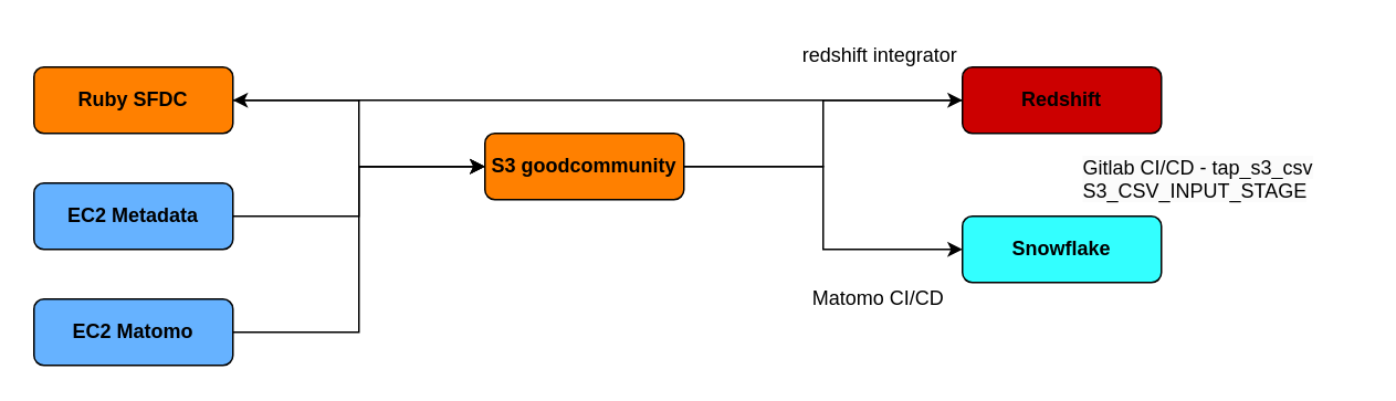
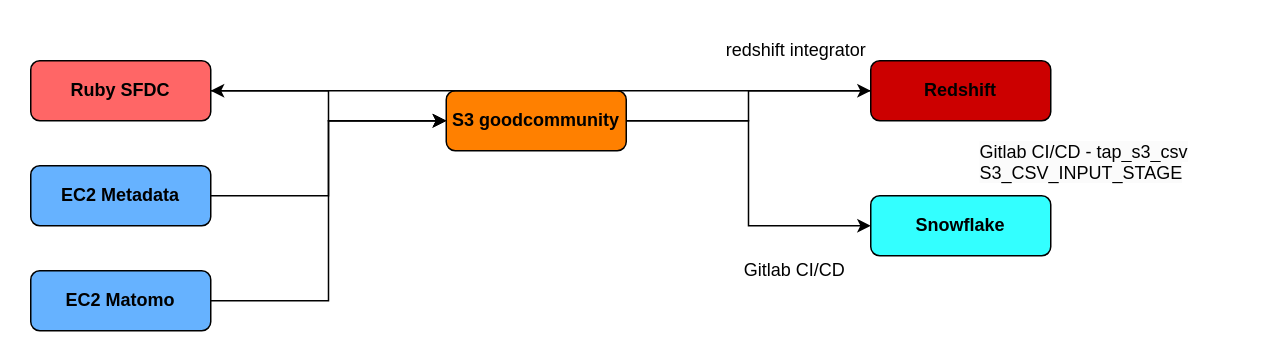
  <mxCell id="0" />
  <mxCell id="1" parent="0" />
  <mxCell id="2" style="edgeStyle=orthogonalEdgeStyle;rounded=0;orthogonalLoop=1;jettySize=auto;html=1;entryX=0;entryY=0.5;entryDx=0;entryDy=0;" edge="1" parent="1" source="3" target="6"><mxGeometry relative="1" as="geometry" /></mxCell>
- <mxCell id="3" value="&lt;b&gt;Ruby SFDC&lt;/b&gt;" style="rounded=1;whiteSpace=wrap;html=1;fillColor=#ff8000;" vertex="1" parent="1"><mxGeometry x="20" y="40" width="120" height="40" as="geometry" /></mxCell>
+ <mxCell id="3" value="&lt;b&gt;Ruby SFDC&lt;/b&gt;" style="rounded=1;whiteSpace=wrap;html=1;fillColor=#FF6666;" vertex="1" parent="1"><mxGeometry x="20" y="40" width="120" height="40" as="geometry" /></mxCell>
  <mxCell id="4" style="edgeStyle=orthogonalEdgeStyle;rounded=0;orthogonalLoop=1;jettySize=auto;html=1;entryX=0;entryY=0.5;entryDx=0;entryDy=0;" edge="1" parent="1" source="6" target="12"><mxGeometry relative="1" as="geometry" /></mxCell>
  <mxCell id="5" style="edgeStyle=orthogonalEdgeStyle;rounded=0;orthogonalLoop=1;jettySize=auto;html=1;entryX=0;entryY=0.5;entryDx=0;entryDy=0;" edge="1" parent="1" source="6" target="13"><mxGeometry relative="1" as="geometry" /></mxCell>
- <mxCell id="6" value="&lt;b&gt;S3 goodcommunity&lt;/b&gt;" style="rounded=1;whiteSpace=wrap;html=1;fillColor=#FF8000;" vertex="1" parent="1"><mxGeometry x="292" y="80" width="120" height="40" as="geometry" /></mxCell>
+ <mxCell id="6" value="&lt;b&gt;S3 goodcommunity&lt;/b&gt;" style="rounded=1;whiteSpace=wrap;html=1;fillColor=#FF8000;" vertex="1" parent="1"><mxGeometry x="297" y="60" width="120" height="40" as="geometry" /></mxCell>
  <mxCell id="7" style="edgeStyle=orthogonalEdgeStyle;rounded=0;orthogonalLoop=1;jettySize=auto;html=1;entryX=0;entryY=0.5;entryDx=0;entryDy=0;" edge="1" parent="1" source="8" target="6"><mxGeometry relative="1" as="geometry"><mxPoint x="160" y="30" as="targetPoint" /></mxGeometry></mxCell>
  <mxCell id="8" value="&lt;b&gt;EC2 Metadata&lt;/b&gt;" style="rounded=1;whiteSpace=wrap;html=1;fillColor=#66B2FF;" vertex="1" parent="1"><mxGeometry x="20" y="110" width="120" height="40" as="geometry" /></mxCell>
  <mxCell id="9" style="edgeStyle=orthogonalEdgeStyle;rounded=0;orthogonalLoop=1;jettySize=auto;html=1;entryX=0;entryY=0.5;entryDx=0;entryDy=0;" edge="1" parent="1" source="10" target="6"><mxGeometry relative="1" as="geometry"><mxPoint x="160" y="30" as="targetPoint" /></mxGeometry></mxCell>
  <mxCell id="10" value="&lt;b&gt;EC2 Matomo&lt;/b&gt;" style="rounded=1;whiteSpace=wrap;html=1;fillColor=#66B2FF;" vertex="1" parent="1"><mxGeometry x="20" y="180" width="120" height="40" as="geometry" /></mxCell>
  <mxCell id="11" style="edgeStyle=orthogonalEdgeStyle;rounded=0;orthogonalLoop=1;jettySize=auto;html=1;" edge="1" parent="1" source="12" target="3"><mxGeometry relative="1" as="geometry" /></mxCell>
  <mxCell id="12" value="&lt;b&gt;Redshift&lt;/b&gt;" style="rounded=1;whiteSpace=wrap;html=1;fillColor=#CC0000;" vertex="1" parent="1"><mxGeometry x="580" y="40" width="120" height="40" as="geometry" /></mxCell>
  <mxCell id="13" value="&lt;b&gt;Snowflake&lt;/b&gt;" style="rounded=1;whiteSpace=wrap;html=1;fillColor=#33FFFF;" vertex="1" parent="1"><mxGeometry x="580" y="130" width="120" height="40" as="geometry" /></mxCell>
  <mxCell id="14" value="redshift integrator" style="text;html=1;align=center;verticalAlign=middle;resizable=0;points=[];autosize=1;strokeColor=none;fillColor=none;" vertex="1" parent="1"><mxGeometry x="474" y="20" width="111" height="26" as="geometry" /></mxCell>
- <mxCell id="15" value="Matomo CI/CD" style="text;html=1;align=center;verticalAlign=middle;resizable=0;points=[];autosize=1;strokeColor=none;fillColor=none;" vertex="1" parent="1"><mxGeometry x="486" y="167" width="85" height="26" as="geometry" /></mxCell>
+ <mxCell id="15" value="Gitlab CI/CD" style="text;html=1;align=center;verticalAlign=middle;resizable=0;points=[];autosize=1;strokeColor=none;fillColor=none;" vertex="1" parent="1"><mxGeometry x="486" y="167" width="85" height="26" as="geometry" /></mxCell>
  <mxCell id="16" value="&lt;span style=&quot;color: rgb(0, 0, 0); font-family: Helvetica; font-size: 12px; font-style: normal; font-variant-ligatures: normal; font-variant-caps: normal; font-weight: 400; letter-spacing: normal; orphans: 2; text-align: center; text-indent: 0px; text-transform: none; widows: 2; word-spacing: 0px; -webkit-text-stroke-width: 0px; background-color: rgb(251, 251, 251); text-decoration-thickness: initial; text-decoration-style: initial; text-decoration-color: initial; float: none; display: inline !important;&quot;&gt;Gitlab CI/CD - tap_s3_csv&lt;br&gt;S3_CSV_INPUT_STAGE&lt;br&gt;&lt;/span&gt;" style="text;whiteSpace=wrap;html=1;" vertex="1" parent="1"><mxGeometry x="651" y="87" width="169" height="36" as="geometry" /></mxCell>
